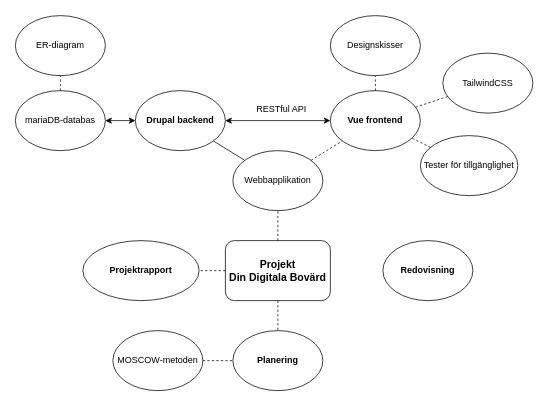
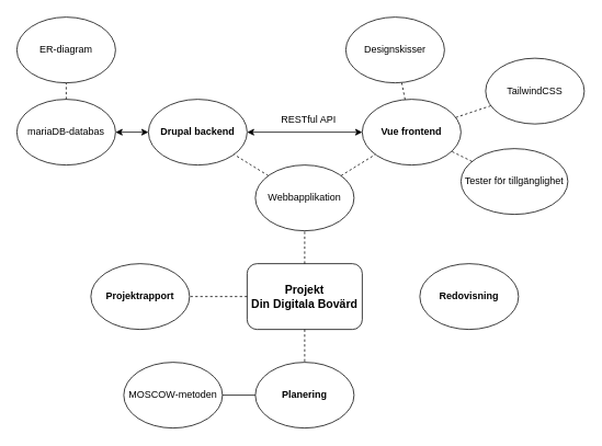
  <mxCell id="0" />
  <mxCell id="1" parent="0" />
  <mxCell id="2" value="&lt;b&gt;&lt;font style=&quot;font-size: 14px;&quot;&gt;Projekt&lt;/font&gt;&lt;/b&gt;&lt;div&gt;&lt;b&gt;&lt;font style=&quot;font-size: 14px;&quot;&gt;Din Digitala Bovärd&lt;/font&gt;&lt;/b&gt;&lt;/div&gt;" style="rounded=1;whiteSpace=wrap;html=1;" vertex="1" parent="1"><mxGeometry x="300" y="320" width="140" height="80" as="geometry" /></mxCell>
  <mxCell id="3" value="" style="endArrow=none;dashed=1;html=1;" edge="1" parent="1" source="2" target="7"><mxGeometry width="50" height="50" relative="1" as="geometry"><mxPoint x="390" y="380" as="sourcePoint" /><mxPoint x="370" y="240" as="targetPoint" /></mxGeometry></mxCell>
  <mxCell id="4" value="" style="endArrow=none;dashed=1;html=1;" edge="1" parent="1" source="2" target="5"><mxGeometry width="50" height="50" relative="1" as="geometry"><mxPoint x="390" y="340" as="sourcePoint" /><mxPoint x="230" y="360" as="targetPoint" /></mxGeometry></mxCell>
  <mxCell id="5" value="&lt;b&gt;Planering&lt;/b&gt;" style="ellipse;whiteSpace=wrap;html=1;" vertex="1" parent="1"><mxGeometry x="310" y="440" width="120" height="80" as="geometry" /></mxCell>
  <mxCell id="6" value="&lt;b&gt;Redovisning&lt;/b&gt;" style="ellipse;whiteSpace=wrap;html=1;" vertex="1" parent="1"><mxGeometry x="510" y="320" width="120" height="80" as="geometry" /></mxCell>
  <mxCell id="7" value="Webbapplikation" style="ellipse;whiteSpace=wrap;html=1;" vertex="1" parent="1"><mxGeometry x="310" y="200" width="120" height="80" as="geometry" /></mxCell>
- <mxCell id="8" value="&lt;b&gt;Projektrapport&lt;/b&gt;" style="ellipse;whiteSpace=wrap;html=1;" vertex="1" parent="1"><mxGeometry x="110" y="320" width="155" height="80" as="geometry" /></mxCell>
+ <mxCell id="8" value="&lt;b&gt;Projektrapport&lt;/b&gt;" style="ellipse;whiteSpace=wrap;html=1;" vertex="1" parent="1"><mxGeometry x="110" y="320" width="120" height="80" as="geometry" /></mxCell>
  <mxCell id="9" value="" style="endArrow=none;dashed=1;html=1;" edge="1" parent="1" source="2" target="8"><mxGeometry width="50" height="50" relative="1" as="geometry"><mxPoint x="380" y="330" as="sourcePoint" /><mxPoint x="380" y="250" as="targetPoint" /></mxGeometry></mxCell>
  <mxCell id="10" value="&lt;div&gt;&lt;b&gt;Drupal backend&lt;/b&gt;&lt;/div&gt;" style="ellipse;whiteSpace=wrap;html=1;" vertex="1" parent="1"><mxGeometry x="180" y="120" width="120" height="80" as="geometry" /></mxCell>
  <mxCell id="11" value="&lt;b&gt;Vue frontend&lt;/b&gt;" style="ellipse;whiteSpace=wrap;html=1;" vertex="1" parent="1"><mxGeometry x="440" y="120" width="120" height="80" as="geometry" /></mxCell>
- <mxCell id="12" value="" style="endArrow=none;dashed=0;html=1;" edge="1" parent="1" source="7" target="10"><mxGeometry width="50" height="50" relative="1" as="geometry"><mxPoint x="380" y="370" as="sourcePoint" /><mxPoint x="380" y="290" as="targetPoint" /></mxGeometry></mxCell>
+ <mxCell id="12" value="" style="endArrow=none;dashed=1;html=1;" edge="1" parent="1" source="7" target="10"><mxGeometry width="50" height="50" relative="1" as="geometry"><mxPoint x="380" y="370" as="sourcePoint" /><mxPoint x="380" y="290" as="targetPoint" /></mxGeometry></mxCell>
  <mxCell id="13" value="" style="endArrow=none;dashed=1;html=1;" edge="1" parent="1" source="7" target="11"><mxGeometry width="50" height="50" relative="1" as="geometry"><mxPoint x="390" y="380" as="sourcePoint" /><mxPoint x="390" y="300" as="targetPoint" /></mxGeometry></mxCell>
  <mxCell id="14" value="TailwindCSS" style="ellipse;whiteSpace=wrap;html=1;" vertex="1" parent="1"><mxGeometry x="590" y="70" width="120" height="80" as="geometry" /></mxCell>
  <mxCell id="15" value="mariaDB-databas" style="ellipse;whiteSpace=wrap;html=1;" vertex="1" parent="1"><mxGeometry x="20" y="120" width="120" height="80" as="geometry" /></mxCell>
  <mxCell id="16" value="" style="endArrow=classic;startArrow=classic;html=1;" edge="1" parent="1" source="10" target="11"><mxGeometry width="50" height="50" relative="1" as="geometry"><mxPoint x="390" y="210" as="sourcePoint" /><mxPoint x="440" y="160" as="targetPoint" /></mxGeometry></mxCell>
  <mxCell id="17" value="" style="endArrow=classic;startArrow=classic;html=1;" edge="1" parent="1" source="10" target="15"><mxGeometry width="50" height="50" relative="1" as="geometry"><mxPoint x="310" y="170" as="sourcePoint" /><mxPoint x="450" y="170" as="targetPoint" /></mxGeometry></mxCell>
  <mxCell id="18" value="" style="endArrow=none;dashed=1;html=1;" edge="1" parent="1" source="14" target="11"><mxGeometry width="50" height="50" relative="1" as="geometry"><mxPoint x="424" y="223" as="sourcePoint" /><mxPoint x="466" y="197" as="targetPoint" /></mxGeometry></mxCell>
  <mxCell id="19" value="RESTful API" style="text;html=1;align=center;verticalAlign=middle;whiteSpace=wrap;rounded=0;" vertex="1" parent="1"><mxGeometry x="340" y="130" width="70" height="30" as="geometry" /></mxCell>
  <mxCell id="20" value="MOSCOW-metoden" style="ellipse;whiteSpace=wrap;html=1;" vertex="1" parent="1"><mxGeometry x="150" y="440" width="120" height="80" as="geometry" /></mxCell>
  <mxCell id="21" value="" style="endArrow=none;dashed=1;html=1;" edge="1" parent="1" source="11" target="22"><mxGeometry width="50" height="50" relative="1" as="geometry"><mxPoint x="366" y="451" as="sourcePoint" /><mxPoint x="320" y="590" as="targetPoint" /></mxGeometry></mxCell>
- <mxCell id="22" value="Designskisser" style="ellipse;whiteSpace=wrap;html=1;" vertex="1" parent="1"><mxGeometry x="440" y="20" width="120" height="80" as="geometry" /></mxCell>
+ <mxCell id="22" value="Designskisser" style="ellipse;whiteSpace=wrap;html=1;" vertex="1" parent="1"><mxGeometry x="420" y="20" width="120" height="80" as="geometry" /></mxCell>
  <mxCell id="23" value="ER-diagram" style="ellipse;whiteSpace=wrap;html=1;" vertex="1" parent="1"><mxGeometry x="20" y="20" width="120" height="80" as="geometry" /></mxCell>
- <mxCell id="24" value="" style="endArrow=none;dashed=1;html=1;" edge="1" parent="1" source="20" target="5"><mxGeometry width="50" height="50" relative="1" as="geometry"><mxPoint x="347" y="523" as="sourcePoint" /><mxPoint x="303" y="567" as="targetPoint" /></mxGeometry></mxCell>
+ <mxCell id="24" value="" style="endArrow=none;dashed=0;html=1;" edge="1" parent="1" source="20" target="5"><mxGeometry width="50" height="50" relative="1" as="geometry"><mxPoint x="347" y="523" as="sourcePoint" /><mxPoint x="303" y="567" as="targetPoint" /></mxGeometry></mxCell>
  <mxCell id="25" value="" style="endArrow=none;dashed=1;html=1;" edge="1" parent="1" source="15" target="23"><mxGeometry width="50" height="50" relative="1" as="geometry"><mxPoint x="347" y="533" as="sourcePoint" /><mxPoint x="303" y="577" as="targetPoint" /></mxGeometry></mxCell>
  <mxCell id="26" value="Tester för tillgänglighet" style="ellipse;whiteSpace=wrap;html=1;" vertex="1" parent="1"><mxGeometry x="560" y="180" width="130" height="80" as="geometry" /></mxCell>
  <mxCell id="27" value="" style="endArrow=none;dashed=1;html=1;" edge="1" parent="1" source="26" target="11"><mxGeometry width="50" height="50" relative="1" as="geometry"><mxPoint x="606" y="138" as="sourcePoint" /><mxPoint x="564" y="152" as="targetPoint" /></mxGeometry></mxCell>
